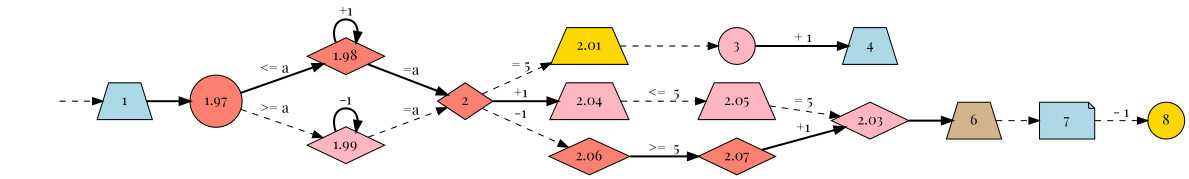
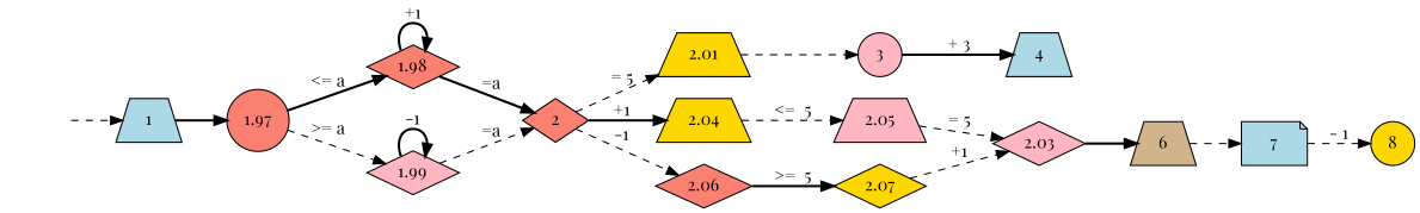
  digraph {
    fontname="Playfair Display"
    rankdir=LR
    node [fillcolor=salmon fontname="Playfair Display" shape=trapezium style=filled]
    edge [fontname="Playfair Display" style=dashed]
    n1 [fillcolor=lightblue label=1]
    n2 [label=1.97 shape=circle]
    n3 [label=1.98 shape=diamond]
    n4 [fillcolor=lightpink label=1.99 shape=diamond]
    n5 [label=2 shape=diamond]
    n6 [fillcolor=gold label=2.01]
-   n7 [fillcolor=lightpink label=2.04]
+   n7 [fillcolor=gold label=2.04]
    n8 [label=2.06 shape=diamond]
    n9 [fillcolor=lightpink label=3 shape=circle]
    n10 [fillcolor=lightpink label=2.05]
-   n11 [label=2.07 shape=diamond]
+   n11 [fillcolor=gold label=2.07 shape=diamond]
    n12 [fillcolor=lightblue label=4]
    n13 [fillcolor=lightpink label=2.03 shape=diamond]
    n14 [fillcolor=tan label=6]
    n15 [fillcolor=lightblue label=7 shape=note]
    n16 [fillcolor=gold label=8 shape=circle]
    Qi [style=invis fillcolor="" shape=""]
    n1 -> n2 [style=bold]
    n2 -> n3 [label="<= a" style=bold]
    n2 -> n4 [label=">= a"]
    n3 -> n3 [label="+1" style=bold]
    n3 -> n5 [label="=a" style=bold]
    n4 -> n4 [label=-1 style=bold]
    n4 -> n5 [label="=a"]
    n5 -> n6 [label="= 5"]
    n5 -> n7 [label="+1" style=bold]
    n5 -> n8 [label=-1]
    n6 -> n9
    n7 -> n10 [label="<=  5"]
    n8 -> n11 [label=">=  5" style=bold]
-   n9 -> n12 [label="+ 1" style=bold]
+   n9 -> n12 [label="+ 3" style=bold]
    n10 -> n13 [label="= 5"]
-   n11 -> n13 [label="+1" style=bold]
+   n11 -> n13 [label="+1"]
    n13 -> n14 [style=bold]
    n14 -> n15
    n15 -> n16 [label="- 1"]
    Qi -> n1
  }
